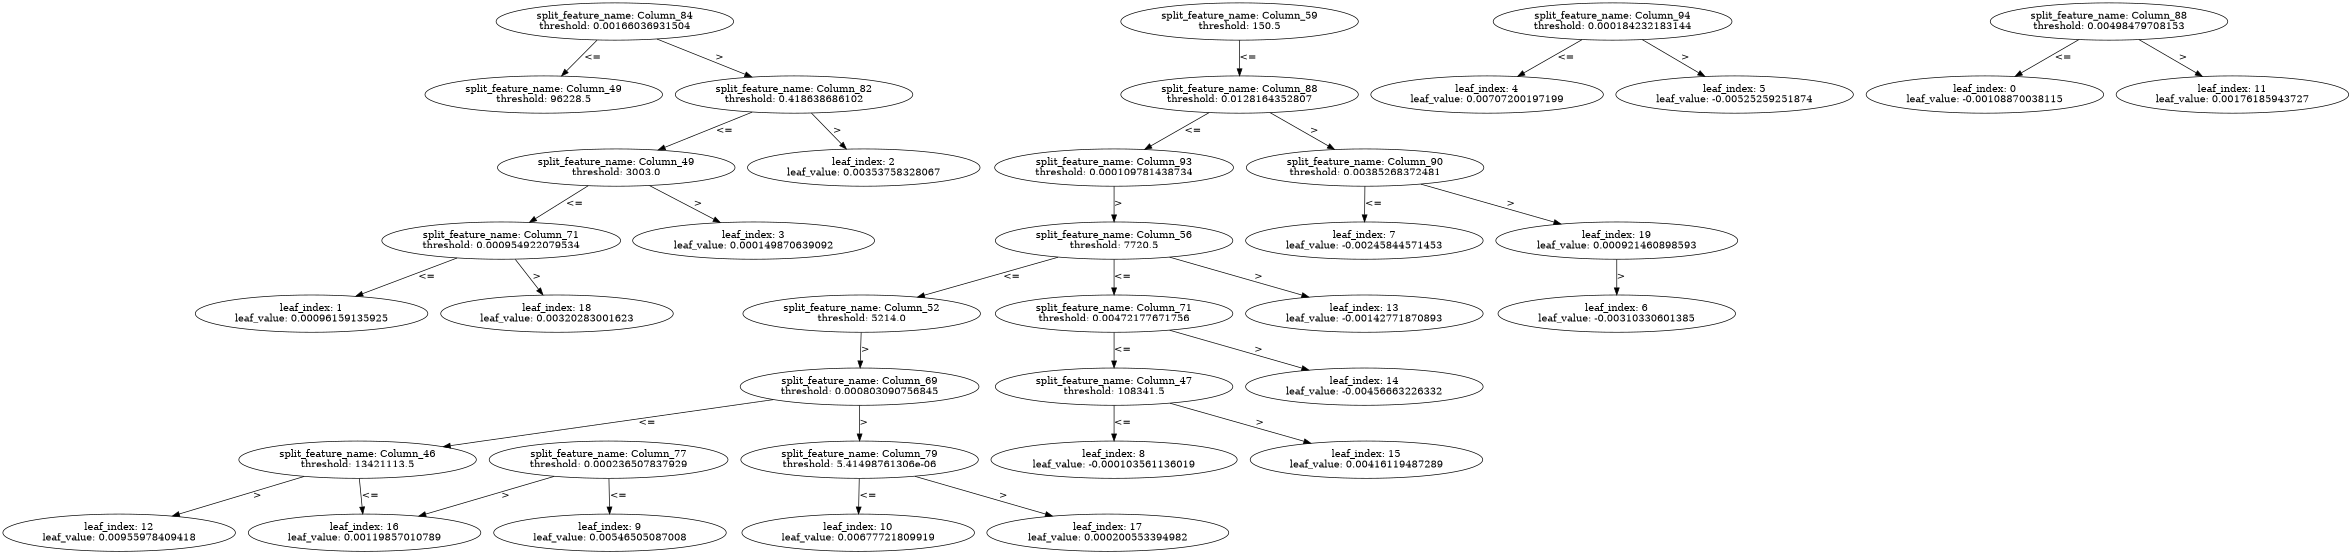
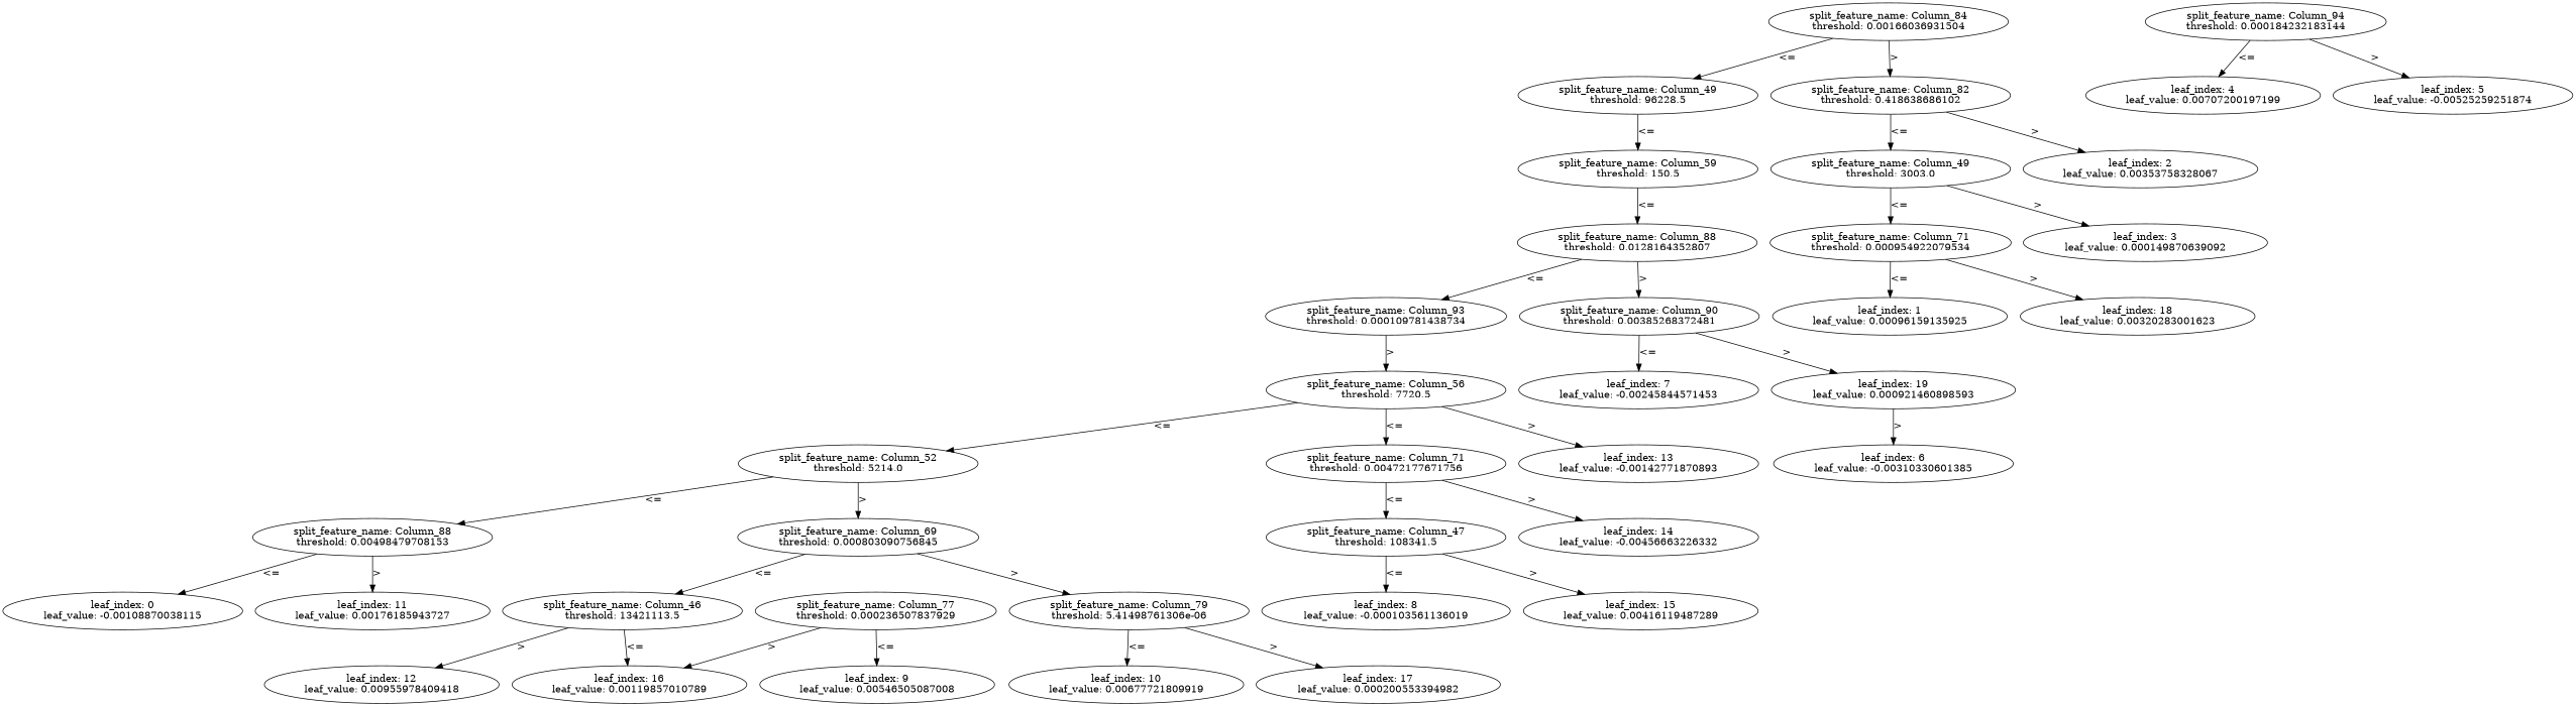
  digraph {
    n1 [label="split_feature_name: Column_84\nthreshold: 0.00166036931504"]
    n2 [label="split_feature_name: Column_49\nthreshold: 96228.5"]
    n3 [label="split_feature_name: Column_82\nthreshold: 0.418638686102"]
    n4 [label="split_feature_name: Column_59\nthreshold: 150.5"]
    n5 [label="split_feature_name: Column_49\nthreshold: 3003.0"]
    n6 [label="leaf_index: 2\nleaf_value: 0.00353758328067"]
    n7 [label="split_feature_name: Column_88\nthreshold: 0.0128164352807"]
    n8 [label="split_feature_name: Column_94\nthreshold: 0.000184232183144"]
    n9 [label="leaf_index: 4\nleaf_value: 0.00707200197199"]
    n10 [label="leaf_index: 5\nleaf_value: -0.00525259251874"]
    n11 [label="split_feature_name: Column_93\nthreshold: 0.000109781438734"]
    n12 [label="split_feature_name: Column_90\nthreshold: 0.00385268372481"]
    n13 [label="leaf_index: 6\nleaf_value: -0.00310330601385"]
    n14 [label="split_feature_name: Column_56\nthreshold: 7720.5"]
    n15 [label="leaf_index: 7\nleaf_value: -0.00245844571453"]
    n16 [label="leaf_index: 19\nleaf_value: 0.000921460898593"]
    n17 [label="split_feature_name: Column_52\nthreshold: 5214.0"]
    n18 [label="split_feature_name: Column_88\nthreshold: 0.00498479708153"]
    n19 [label="split_feature_name: Column_69\nthreshold: 0.000803090756845"]
    n20 [label="split_feature_name: Column_71\nthreshold: 0.00472177671756"]
    n21 [label="leaf_index: 13\nleaf_value: -0.00142771870893"]
    n22 [label="leaf_index: 0\nleaf_value: -0.00108870038115"]
    n23 [label="leaf_index: 11\nleaf_value: 0.00176185943727"]
    n24 [label="split_feature_name: Column_46\nthreshold: 13421113.5"]
    n25 [label="split_feature_name: Column_79\nthreshold: 5.41498761306e-06"]
    n26 [label="leaf_index: 12\nleaf_value: 0.00955978409418"]
    n27 [label="leaf_index: 16\nleaf_value: 0.00119857010789"]
    n28 [label="leaf_index: 10\nleaf_value: 0.00677721809919"]
    n29 [label="leaf_index: 17\nleaf_value: 0.000200553394982"]
    n30 [label="split_feature_name: Column_77\nthreshold: 0.000236507837929"]
    n31 [label="leaf_index: 9\nleaf_value: 0.00546505087008"]
    n32 [label="split_feature_name: Column_47\nthreshold: 108341.5"]
    n33 [label="leaf_index: 14\nleaf_value: -0.00456663226332"]
    n34 [label="leaf_index: 8\nleaf_value: -0.000103561136019"]
    n35 [label="leaf_index: 15\nleaf_value: 0.00416119487289"]
    n36 [label="split_feature_name: Column_71\nthreshold: 0.000954922079534"]
    n37 [label="leaf_index: 3\nleaf_value: 0.000149870639092"]
    n38 [label="leaf_index: 1\nleaf_value: 0.00096159135925"]
    n39 [label="leaf_index: 18\nleaf_value: 0.00320283001623"]
    n1 -> n2 [label="<="]
    n1 -> n3 [label=">"]
+   n2 -> n4 [label="<="]
    n3 -> n5 [label="<="]
    n3 -> n6 [label=">"]
    n4 -> n7 [label="<="]
    n5 -> n36 [label="<="]
    n5 -> n37 [label=">"]
    n7 -> n11 [label="<="]
    n7 -> n12 [label=">"]
    n8 -> n9 [label="<="]
    n8 -> n10 [label=">"]
    n11 -> n14 [label=">"]
    n12 -> n15 [label="<="]
    n12 -> n16 [label=">"]
    n14 -> n17 [label="<="]
    n14 -> n20 [label="<="]
    n14 -> n21 [label=">"]
    n16 -> n13 [label=">"]
+   n17 -> n18 [label="<="]
    n17 -> n19 [label=">"]
    n18 -> n22 [label="<="]
    n18 -> n23 [label=">"]
    n19 -> n24 [label="<="]
    n19 -> n25 [label=">"]
    n20 -> n32 [label="<="]
    n20 -> n33 [label=">"]
    n24 -> n26 [label=">"]
    n24 -> n27 [label="<="]
    n25 -> n28 [label="<="]
    n25 -> n29 [label=">"]
    n30 -> n27 [label=">"]
    n30 -> n31 [label="<="]
    n32 -> n34 [label="<="]
    n32 -> n35 [label=">"]
    n36 -> n38 [label="<="]
    n36 -> n39 [label=">"]
  }
